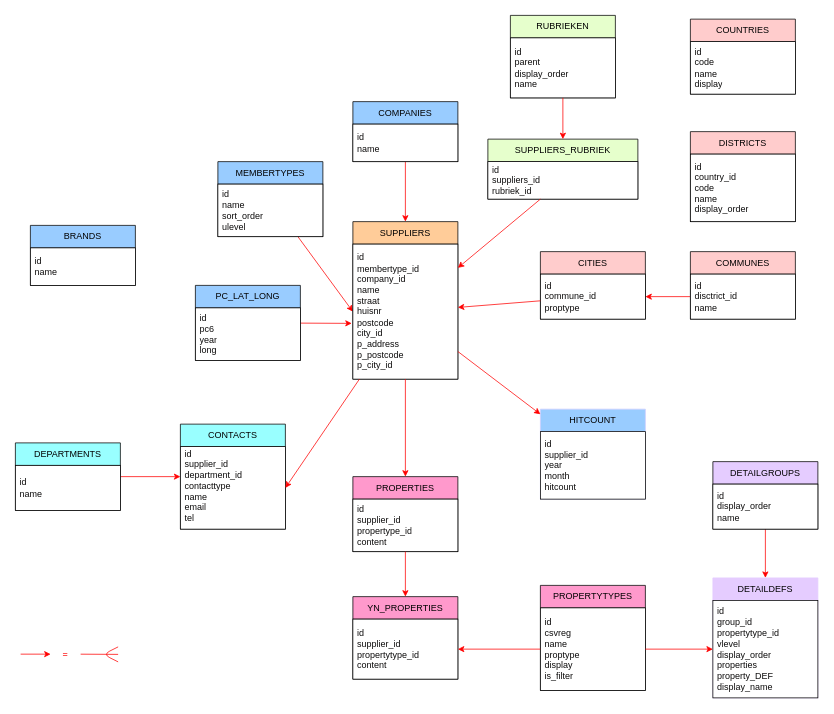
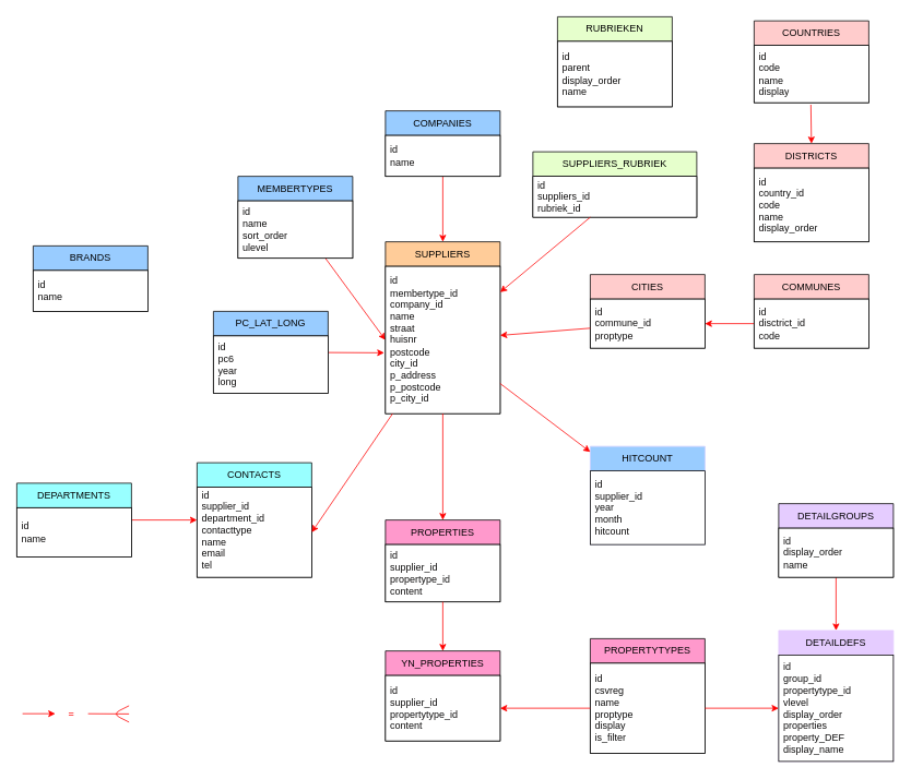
  <mxCell id="0" />
  <mxCell id="1" parent="0" />
  <mxCell id="2" value="" style="edgeStyle=none;html=1;strokeColor=#FF0000;fontColor=#030303;" edge="1" parent="1"><mxGeometry relative="1" as="geometry"><mxPoint x="27" y="871.7" as="sourcePoint" /><mxPoint x="67" y="871.7" as="targetPoint" /></mxGeometry></mxCell>
  <mxCell id="3" value="&lt;font color=&quot;#ff0000&quot;&gt;=&lt;/font&gt;" style="text;html=1;strokeColor=none;fillColor=none;align=center;verticalAlign=middle;whiteSpace=wrap;rounded=0;fontColor=#030303;" vertex="1" parent="1"><mxGeometry x="57" y="857" width="60" height="30" as="geometry" /></mxCell>
  <mxCell id="4" value="" style="endArrow=none;html=1;strokeColor=#FF0000;fontColor=#030303;" edge="1" parent="1"><mxGeometry width="50" height="50" relative="1" as="geometry"><mxPoint x="107" y="871.74" as="sourcePoint" /><mxPoint x="157" y="872" as="targetPoint" /></mxGeometry></mxCell>
  <mxCell id="5" value="" style="endArrow=none;html=1;strokeColor=#FF0000;fontColor=#030303;" edge="1" parent="1"><mxGeometry width="50" height="50" relative="1" as="geometry"><mxPoint x="157" y="882" as="sourcePoint" /><mxPoint x="157" y="862" as="targetPoint" /><Array as="points"><mxPoint x="137" y="872" /></Array></mxGeometry></mxCell>
  <mxCell id="6" value="&lt;font color=&quot;#030303&quot;&gt;BRANDS&lt;/font&gt;" style="swimlane;fontStyle=0;childLayout=stackLayout;horizontal=1;startSize=30;horizontalStack=0;resizeParent=1;resizeParentMax=0;resizeLast=0;collapsible=1;marginBottom=0;whiteSpace=wrap;html=1;fillColor=#99CCFF;strokeColor=#000000;" vertex="1" parent="1"><mxGeometry x="40" y="300" width="140" height="80" as="geometry" /></mxCell>
  <mxCell id="7" value="&lt;font color=&quot;#0d0c0c&quot;&gt;id&lt;br&gt;name&lt;br&gt;&lt;/font&gt;" style="text;strokeColor=#000000;fillColor=#FFFFFF;align=left;verticalAlign=middle;spacingLeft=4;spacingRight=4;overflow=hidden;points=[[0,0.5],[1,0.5]];portConstraint=eastwest;rotatable=0;whiteSpace=wrap;html=1;" vertex="1" parent="6"><mxGeometry y="30" width="140" height="50" as="geometry" /></mxCell>
  <mxCell id="8" value="&lt;font color=&quot;#030303&quot;&gt;CITIES&lt;/font&gt;" style="swimlane;fontStyle=0;childLayout=stackLayout;horizontal=1;startSize=30;horizontalStack=0;resizeParent=1;resizeParentMax=0;resizeLast=0;collapsible=1;marginBottom=0;whiteSpace=wrap;html=1;fillColor=#FFCCCC;strokeColor=#000000;" vertex="1" parent="1"><mxGeometry x="720" y="335" width="140" height="90" as="geometry" /></mxCell>
  <mxCell id="9" value="&lt;font color=&quot;#0d0c0c&quot;&gt;id&lt;br&gt;commune_id&lt;br&gt;proptype&lt;br&gt;&lt;/font&gt;" style="text;strokeColor=#000000;fillColor=#FFFFFF;align=left;verticalAlign=middle;spacingLeft=4;spacingRight=4;overflow=hidden;points=[[0,0.5],[1,0.5]];portConstraint=eastwest;rotatable=0;whiteSpace=wrap;html=1;" vertex="1" parent="8"><mxGeometry y="30" width="140" height="60" as="geometry" /></mxCell>
  <mxCell id="10" style="edgeStyle=none;html=1;entryX=1;entryY=0.5;entryDx=0;entryDy=0;strokeColor=#FF0000;exitX=0;exitY=0.5;exitDx=0;exitDy=0;" edge="1" parent="1" source="12" target="9"><mxGeometry relative="1" as="geometry"><mxPoint x="920" y="405" as="sourcePoint" /></mxGeometry></mxCell>
  <mxCell id="11" value="&lt;font color=&quot;#030303&quot;&gt;COMMUNES&lt;/font&gt;" style="swimlane;fontStyle=0;childLayout=stackLayout;horizontal=1;startSize=30;horizontalStack=0;resizeParent=1;resizeParentMax=0;resizeLast=0;collapsible=1;marginBottom=0;whiteSpace=wrap;html=1;fillColor=#FFCCCC;strokeColor=#000000;" vertex="1" parent="1"><mxGeometry x="920" y="335" width="140" height="90" as="geometry" /></mxCell>
- <mxCell id="12" value="&lt;font color=&quot;#0d0c0c&quot;&gt;id&lt;br&gt;disctrict_id&lt;br&gt;name&lt;br&gt;&lt;/font&gt;" style="text;strokeColor=#000000;fillColor=#FFFFFF;align=left;verticalAlign=middle;spacingLeft=4;spacingRight=4;overflow=hidden;points=[[0,0.5],[1,0.5]];portConstraint=eastwest;rotatable=0;whiteSpace=wrap;html=1;" vertex="1" parent="11"><mxGeometry y="30" width="140" height="60" as="geometry" /></mxCell>
+ <mxCell id="12" value="&lt;font color=&quot;#0d0c0c&quot;&gt;id&lt;br&gt;disctrict_id&lt;br&gt;code&lt;br&gt;&lt;/font&gt;" style="text;strokeColor=#000000;fillColor=#FFFFFF;align=left;verticalAlign=middle;spacingLeft=4;spacingRight=4;overflow=hidden;points=[[0,0.5],[1,0.5]];portConstraint=eastwest;rotatable=0;whiteSpace=wrap;html=1;" vertex="1" parent="11"><mxGeometry y="30" width="140" height="60" as="geometry" /></mxCell>
  <mxCell id="13" style="edgeStyle=none;html=1;strokeColor=#FF0000;entryX=0.5;entryY=0;entryDx=0;entryDy=0;entryPerimeter=0;" edge="1" parent="1" source="14" target="41"><mxGeometry relative="1" as="geometry"><mxPoint x="540" y="285" as="targetPoint" /></mxGeometry></mxCell>
  <mxCell id="14" value="&lt;font color=&quot;#030303&quot;&gt;COMPANIES&lt;/font&gt;" style="swimlane;fontStyle=0;childLayout=stackLayout;horizontal=1;startSize=30;horizontalStack=0;resizeParent=1;resizeParentMax=0;resizeLast=0;collapsible=1;marginBottom=0;whiteSpace=wrap;html=1;fillColor=#99CCFF;strokeColor=#000000;" vertex="1" parent="1"><mxGeometry x="470" y="135" width="140" height="80" as="geometry" /></mxCell>
  <mxCell id="15" value="&lt;font color=&quot;#0d0c0c&quot;&gt;id&lt;br&gt;name&lt;br&gt;&lt;/font&gt;" style="text;strokeColor=#000000;fillColor=#FFFFFF;align=left;verticalAlign=middle;spacingLeft=4;spacingRight=4;overflow=hidden;points=[[0,0.5],[1,0.5]];portConstraint=eastwest;rotatable=0;whiteSpace=wrap;html=1;" vertex="1" parent="14"><mxGeometry y="30" width="140" height="50" as="geometry" /></mxCell>
  <mxCell id="16" value="&lt;font color=&quot;#030303&quot;&gt;CONTACTS&lt;/font&gt;" style="swimlane;fontStyle=0;childLayout=stackLayout;horizontal=1;startSize=30;horizontalStack=0;resizeParent=1;resizeParentMax=0;resizeLast=0;collapsible=1;marginBottom=0;whiteSpace=wrap;html=1;fillColor=#99FFFF;strokeColor=#000000;" vertex="1" parent="1"><mxGeometry x="240" y="565" width="140" height="140" as="geometry" /></mxCell>
  <mxCell id="17" value="&lt;font color=&quot;#0d0c0c&quot;&gt;id&lt;br&gt;supplier_id&lt;br&gt;department_id&lt;br&gt;contacttype&lt;br&gt;name&lt;br&gt;email&lt;br&gt;tel&lt;br&gt;&lt;br&gt;&lt;/font&gt;" style="text;strokeColor=#000000;fillColor=#FFFFFF;align=left;verticalAlign=middle;spacingLeft=4;spacingRight=4;overflow=hidden;points=[[0,0.5],[1,0.5]];portConstraint=eastwest;rotatable=0;whiteSpace=wrap;html=1;" vertex="1" parent="16"><mxGeometry y="30" width="140" height="110" as="geometry" /></mxCell>
  <mxCell id="18" value="&lt;font color=&quot;#030303&quot;&gt;COUNTRIES&lt;/font&gt;" style="swimlane;fontStyle=0;childLayout=stackLayout;horizontal=1;startSize=30;horizontalStack=0;resizeParent=1;resizeParentMax=0;resizeLast=0;collapsible=1;marginBottom=0;whiteSpace=wrap;html=1;fillColor=#FFCCCC;strokeColor=#000000;" vertex="1" parent="1"><mxGeometry x="920" y="25" width="140" height="100" as="geometry" /></mxCell>
  <mxCell id="19" value="&lt;font color=&quot;#0d0c0c&quot;&gt;id&lt;br&gt;code&lt;br&gt;name&lt;br&gt;display&lt;br&gt;&lt;/font&gt;" style="text;strokeColor=#000000;fillColor=#FFFFFF;align=left;verticalAlign=middle;spacingLeft=4;spacingRight=4;overflow=hidden;points=[[0,0.5],[1,0.5]];portConstraint=eastwest;rotatable=0;whiteSpace=wrap;html=1;" vertex="1" parent="18"><mxGeometry y="30" width="140" height="70" as="geometry" /></mxCell>
  <mxCell id="20" style="edgeStyle=none;html=1;entryX=0;entryY=0.5;entryDx=0;entryDy=0;strokeColor=#FF0000;" edge="1" parent="1" source="21" target="16"><mxGeometry relative="1" as="geometry" /></mxCell>
  <mxCell id="21" value="&lt;font color=&quot;#030303&quot;&gt;DEPARTMENTS&lt;/font&gt;" style="swimlane;fontStyle=0;childLayout=stackLayout;horizontal=1;startSize=30;horizontalStack=0;resizeParent=1;resizeParentMax=0;resizeLast=0;collapsible=1;marginBottom=0;whiteSpace=wrap;html=1;fillColor=#99FFFF;strokeColor=#000000;" vertex="1" parent="1"><mxGeometry x="20" y="590" width="140" height="90" as="geometry" /></mxCell>
  <mxCell id="22" value="&lt;font color=&quot;#0d0c0c&quot;&gt;id&lt;br&gt;name&lt;br&gt;&lt;/font&gt;" style="text;strokeColor=#000000;fillColor=#FFFFFF;align=left;verticalAlign=middle;spacingLeft=4;spacingRight=4;overflow=hidden;points=[[0,0.5],[1,0.5]];portConstraint=eastwest;rotatable=0;whiteSpace=wrap;html=1;" vertex="1" parent="21"><mxGeometry y="30" width="140" height="60" as="geometry" /></mxCell>
  <mxCell id="23" value="&lt;font color=&quot;#030303&quot;&gt;DETAILDEFS&lt;/font&gt;" style="swimlane;fontStyle=0;childLayout=stackLayout;horizontal=1;startSize=30;horizontalStack=0;resizeParent=1;resizeParentMax=0;resizeLast=0;collapsible=1;marginBottom=0;whiteSpace=wrap;html=1;fillColor=#E5CCFF;strokeColor=#E5CCFF;" vertex="1" parent="1"><mxGeometry x="950" y="770" width="140" height="160" as="geometry" /></mxCell>
  <mxCell id="24" value="&lt;font color=&quot;#0d0c0c&quot;&gt;id&lt;br&gt;group_id&lt;br&gt;&lt;/font&gt;&lt;span style=&quot;color: rgb(13, 12, 12);&quot;&gt;propertytype_id&lt;/span&gt;&lt;font color=&quot;#0d0c0c&quot;&gt;&lt;br&gt;&lt;/font&gt;&lt;span style=&quot;color: rgb(13, 12, 12);&quot;&gt;vlevel&lt;br&gt;&lt;/span&gt;&lt;font color=&quot;#0d0c0c&quot;&gt;display_order&lt;br&gt;properties&lt;br&gt;property_DEF&lt;br&gt;display_name&lt;br&gt;&lt;/font&gt;" style="text;strokeColor=#000000;fillColor=#FFFFFF;align=left;verticalAlign=middle;spacingLeft=4;spacingRight=4;overflow=hidden;points=[[0,0.5],[1,0.5]];portConstraint=eastwest;rotatable=0;whiteSpace=wrap;html=1;" vertex="1" parent="23"><mxGeometry y="30" width="140" height="130" as="geometry" /></mxCell>
  <mxCell id="25" style="edgeStyle=none;html=1;strokeColor=#FF0000;" edge="1" parent="1" source="26" target="23"><mxGeometry relative="1" as="geometry" /></mxCell>
  <mxCell id="26" value="&lt;font color=&quot;#030303&quot;&gt;DETAILGROUPS&lt;/font&gt;" style="swimlane;fontStyle=0;childLayout=stackLayout;horizontal=1;startSize=30;horizontalStack=0;resizeParent=1;resizeParentMax=0;resizeLast=0;collapsible=1;marginBottom=0;whiteSpace=wrap;html=1;fillColor=#E5CCFF;strokeColor=#000000;" vertex="1" parent="1"><mxGeometry x="950" y="615" width="140" height="90" as="geometry" /></mxCell>
  <mxCell id="27" value="&lt;font color=&quot;#0d0c0c&quot;&gt;id&lt;br&gt;display_order&lt;br&gt;name&lt;br&gt;&lt;/font&gt;" style="text;strokeColor=#000000;fillColor=#FFFFFF;align=left;verticalAlign=middle;spacingLeft=4;spacingRight=4;overflow=hidden;points=[[0,0.5],[1,0.5]];portConstraint=eastwest;rotatable=0;whiteSpace=wrap;html=1;" vertex="1" parent="26"><mxGeometry y="30" width="140" height="60" as="geometry" /></mxCell>
  <mxCell id="28" value="&lt;font color=&quot;#030303&quot;&gt;DISTRICTS&lt;/font&gt;" style="swimlane;fontStyle=0;childLayout=stackLayout;horizontal=1;startSize=30;horizontalStack=0;resizeParent=1;resizeParentMax=0;resizeLast=0;collapsible=1;marginBottom=0;whiteSpace=wrap;html=1;fillColor=#FFCCCC;strokeColor=#000000;" vertex="1" parent="1"><mxGeometry x="920" y="175" width="140" height="120" as="geometry" /></mxCell>
  <mxCell id="29" value="&lt;font color=&quot;#0d0c0c&quot;&gt;id&lt;br&gt;country_id&lt;br&gt;code&lt;br&gt;name&lt;br&gt;display_order&lt;br&gt;&lt;/font&gt;" style="text;strokeColor=#000000;fillColor=#FFFFFF;align=left;verticalAlign=middle;spacingLeft=4;spacingRight=4;overflow=hidden;points=[[0,0.5],[1,0.5]];portConstraint=eastwest;rotatable=0;whiteSpace=wrap;html=1;" vertex="1" parent="28"><mxGeometry y="30" width="140" height="90" as="geometry" /></mxCell>
  <mxCell id="30" value="&lt;font color=&quot;#030303&quot;&gt;HITCOUNT&lt;/font&gt;" style="swimlane;fontStyle=0;childLayout=stackLayout;horizontal=1;startSize=30;horizontalStack=0;resizeParent=1;resizeParentMax=0;resizeLast=0;collapsible=1;marginBottom=0;whiteSpace=wrap;html=1;fillColor=#99CCFF;strokeColor=#CCCCFF;" vertex="1" parent="1"><mxGeometry x="720" y="545" width="140" height="120" as="geometry" /></mxCell>
  <mxCell id="31" value="&lt;font color=&quot;#0d0c0c&quot;&gt;id&lt;br&gt;supplier_id&lt;br&gt;year&lt;br&gt;month&lt;br&gt;hitcount&lt;br&gt;&lt;/font&gt;" style="text;strokeColor=#000000;fillColor=#FFFFFF;align=left;verticalAlign=middle;spacingLeft=4;spacingRight=4;overflow=hidden;points=[[0,0.5],[1,0.5]];portConstraint=eastwest;rotatable=0;whiteSpace=wrap;html=1;" vertex="1" parent="30"><mxGeometry y="30" width="140" height="90" as="geometry" /></mxCell>
  <mxCell id="32" style="edgeStyle=none;html=1;entryX=0;entryY=0.5;entryDx=0;entryDy=0;strokeColor=#FF0000;" edge="1" parent="1" source="33" target="42"><mxGeometry relative="1" as="geometry" /></mxCell>
  <mxCell id="33" value="&lt;font color=&quot;#030303&quot;&gt;MEMBERTYPES&lt;/font&gt;" style="swimlane;fontStyle=0;childLayout=stackLayout;horizontal=1;startSize=30;horizontalStack=0;resizeParent=1;resizeParentMax=0;resizeLast=0;collapsible=1;marginBottom=0;whiteSpace=wrap;html=1;fillColor=#99CCFF;strokeColor=#000000;" vertex="1" parent="1"><mxGeometry x="290" y="215" width="140" height="100" as="geometry" /></mxCell>
  <mxCell id="34" value="&lt;font color=&quot;#0d0c0c&quot;&gt;id&lt;br&gt;name&lt;br&gt;sort_order&lt;br&gt;ulevel&lt;br&gt;&lt;/font&gt;" style="text;strokeColor=#000000;fillColor=#FFFFFF;align=left;verticalAlign=middle;spacingLeft=4;spacingRight=4;overflow=hidden;points=[[0,0.5],[1,0.5]];portConstraint=eastwest;rotatable=0;whiteSpace=wrap;html=1;" vertex="1" parent="33"><mxGeometry y="30" width="140" height="70" as="geometry" /></mxCell>
  <mxCell id="35" value="&lt;font color=&quot;#030303&quot;&gt;PROPERTIES&lt;/font&gt;" style="swimlane;fontStyle=0;childLayout=stackLayout;horizontal=1;startSize=30;horizontalStack=0;resizeParent=1;resizeParentMax=0;resizeLast=0;collapsible=1;marginBottom=0;whiteSpace=wrap;html=1;fillColor=#FF99CC;strokeColor=#000000;" vertex="1" parent="1"><mxGeometry x="470" y="635" width="140" height="100" as="geometry" /></mxCell>
  <mxCell id="36" value="&lt;font color=&quot;#0d0c0c&quot;&gt;id&lt;br&gt;supplier_id&lt;br&gt;propertype_id&lt;br&gt;content&lt;br&gt;&lt;/font&gt;" style="text;strokeColor=#000000;fillColor=#FFFFFF;align=left;verticalAlign=middle;spacingLeft=4;spacingRight=4;overflow=hidden;points=[[0,0.5],[1,0.5]];portConstraint=eastwest;rotatable=0;whiteSpace=wrap;html=1;" vertex="1" parent="35"><mxGeometry y="30" width="140" height="70" as="geometry" /></mxCell>
  <mxCell id="37" value="&lt;font color=&quot;#030303&quot;&gt;PROPERTYTYPES&lt;/font&gt;" style="swimlane;fontStyle=0;childLayout=stackLayout;horizontal=1;startSize=30;horizontalStack=0;resizeParent=1;resizeParentMax=0;resizeLast=0;collapsible=1;marginBottom=0;whiteSpace=wrap;html=1;fillColor=#FF99CC;strokeColor=#000000;" vertex="1" parent="1"><mxGeometry x="720" y="780" width="140" height="140" as="geometry" /></mxCell>
  <mxCell id="38" value="&lt;font color=&quot;#0d0c0c&quot;&gt;id&lt;br&gt;csvreg&lt;br&gt;name&lt;br&gt;proptype&lt;br&gt;display&lt;br&gt;is_filter&lt;br&gt;&lt;/font&gt;" style="text;strokeColor=#000000;fillColor=#FFFFFF;align=left;verticalAlign=middle;spacingLeft=4;spacingRight=4;overflow=hidden;points=[[0,0.5],[1,0.5]];portConstraint=eastwest;rotatable=0;whiteSpace=wrap;html=1;" vertex="1" parent="37"><mxGeometry y="30" width="140" height="110" as="geometry" /></mxCell>
  <mxCell id="39" value="&lt;font color=&quot;#030303&quot;&gt;RUBRIEKEN&lt;/font&gt;" style="swimlane;fontStyle=0;childLayout=stackLayout;horizontal=1;startSize=30;horizontalStack=0;resizeParent=1;resizeParentMax=0;resizeLast=0;collapsible=1;marginBottom=0;whiteSpace=wrap;html=1;fillColor=#E6FFCC;strokeColor=#000000;" vertex="1" parent="1"><mxGeometry x="680" y="20" width="140" height="110" as="geometry" /></mxCell>
  <mxCell id="40" value="&lt;font color=&quot;#0d0c0c&quot;&gt;id&lt;br&gt;parent&lt;br&gt;display_order&lt;br&gt;name&lt;br&gt;&lt;/font&gt;" style="text;strokeColor=#000000;fillColor=#FFFFFF;align=left;verticalAlign=middle;spacingLeft=4;spacingRight=4;overflow=hidden;points=[[0,0.5],[1,0.5]];portConstraint=eastwest;rotatable=0;whiteSpace=wrap;html=1;" vertex="1" parent="39"><mxGeometry y="30" width="140" height="80" as="geometry" /></mxCell>
  <mxCell id="41" value="&lt;font color=&quot;#030303&quot;&gt;SUPPLIERS&lt;/font&gt;" style="swimlane;fontStyle=0;childLayout=stackLayout;horizontal=1;startSize=30;horizontalStack=0;resizeParent=1;resizeParentMax=0;resizeLast=0;collapsible=1;marginBottom=0;whiteSpace=wrap;html=1;fillColor=#FFCC99;strokeColor=#000000;" vertex="1" parent="1"><mxGeometry x="470" y="295" width="140" height="210" as="geometry" /></mxCell>
  <mxCell id="42" value="&lt;font color=&quot;#0d0c0c&quot;&gt;id&lt;br&gt;membertype_id&lt;br&gt;company_id&lt;br&gt;name&lt;br&gt;straat&lt;br&gt;huisnr&lt;br&gt;postcode&lt;br&gt;city_id&lt;br&gt;p_address&lt;br&gt;p_postcode&lt;br&gt;p_city_id&lt;br&gt;&lt;/font&gt;" style="text;strokeColor=#000000;fillColor=#FFFFFF;align=left;verticalAlign=middle;spacingLeft=4;spacingRight=4;overflow=hidden;points=[[0,0.5],[1,0.5]];portConstraint=eastwest;rotatable=0;whiteSpace=wrap;html=1;" vertex="1" parent="41"><mxGeometry y="30" width="140" height="180" as="geometry" /></mxCell>
  <mxCell id="43" value="&lt;font color=&quot;#030303&quot;&gt;SUPPLIERS_RUBRIEK&lt;/font&gt;" style="swimlane;fontStyle=0;childLayout=stackLayout;horizontal=1;startSize=30;horizontalStack=0;resizeParent=1;resizeParentMax=0;resizeLast=0;collapsible=1;marginBottom=0;whiteSpace=wrap;html=1;fillColor=#E6FFCC;strokeColor=#000000;" vertex="1" parent="1"><mxGeometry x="650" y="185" width="200" height="80" as="geometry" /></mxCell>
  <mxCell id="44" value="&lt;font color=&quot;#0d0c0c&quot;&gt;id&lt;br&gt;suppliers_id&lt;br&gt;rubriek_id&lt;br&gt;&lt;/font&gt;" style="text;strokeColor=#000000;fillColor=#FFFFFF;align=left;verticalAlign=middle;spacingLeft=4;spacingRight=4;overflow=hidden;points=[[0,0.5],[1,0.5]];portConstraint=eastwest;rotatable=0;whiteSpace=wrap;html=1;" vertex="1" parent="43"><mxGeometry y="30" width="200" height="50" as="geometry" /></mxCell>
  <mxCell id="45" value="&lt;font color=&quot;#030303&quot;&gt;YN_PROPERTIES&lt;/font&gt;" style="swimlane;fontStyle=0;childLayout=stackLayout;horizontal=1;startSize=30;horizontalStack=0;resizeParent=1;resizeParentMax=0;resizeLast=0;collapsible=1;marginBottom=0;whiteSpace=wrap;html=1;fillColor=#FF99CC;strokeColor=#000000;" vertex="1" parent="1"><mxGeometry x="470" y="795" width="140" height="110" as="geometry" /></mxCell>
  <mxCell id="46" value="&lt;font color=&quot;#0d0c0c&quot;&gt;id&lt;br&gt;supplier_id&lt;br&gt;propertytype_id&lt;br&gt;content&lt;br&gt;&lt;/font&gt;" style="text;strokeColor=#000000;fillColor=#FFFFFF;align=left;verticalAlign=middle;spacingLeft=4;spacingRight=4;overflow=hidden;points=[[0,0.5],[1,0.5]];portConstraint=eastwest;rotatable=0;whiteSpace=wrap;html=1;" vertex="1" parent="45"><mxGeometry y="30" width="140" height="80" as="geometry" /></mxCell>
  <mxCell id="47" style="edgeStyle=none;html=1;entryX=-0.011;entryY=0.587;entryDx=0;entryDy=0;strokeColor=#FF0000;entryPerimeter=0;" edge="1" parent="1" source="48" target="42"><mxGeometry relative="1" as="geometry" /></mxCell>
  <mxCell id="48" value="&lt;font color=&quot;#030303&quot;&gt;PC_LAT_LONG&lt;/font&gt;" style="swimlane;fontStyle=0;childLayout=stackLayout;horizontal=1;startSize=30;horizontalStack=0;resizeParent=1;resizeParentMax=0;resizeLast=0;collapsible=1;marginBottom=0;whiteSpace=wrap;html=1;fillColor=#99CCFF;strokeColor=#000000;" vertex="1" parent="1"><mxGeometry x="260" y="380" width="140" height="100" as="geometry" /></mxCell>
  <mxCell id="49" value="&lt;font color=&quot;#0d0c0c&quot;&gt;id&lt;br&gt;pc6&lt;br&gt;year&lt;br&gt;long&lt;br&gt;&lt;/font&gt;" style="text;strokeColor=#000000;fillColor=#FFFFFF;align=left;verticalAlign=middle;spacingLeft=4;spacingRight=4;overflow=hidden;points=[[0,0.5],[1,0.5]];portConstraint=eastwest;rotatable=0;whiteSpace=wrap;html=1;" vertex="1" parent="48"><mxGeometry y="30" width="140" height="70" as="geometry" /></mxCell>
+ <mxCell id="50" value="" style="endArrow=classic;html=1;strokeColor=#FF0000;exitX=0.495;exitY=1.036;exitDx=0;exitDy=0;exitPerimeter=0;entryX=0.5;entryY=0;entryDx=0;entryDy=0;" edge="1" parent="1" source="19" target="28"><mxGeometry width="50" height="50" relative="1" as="geometry"><mxPoint x="850" y="185" as="sourcePoint" /><mxPoint x="900" y="135" as="targetPoint" /></mxGeometry></mxCell>
  <mxCell id="51" value="" style="edgeStyle=none;html=1;strokeColor=#FF0000;" edge="1" parent="1" source="9" target="42"><mxGeometry relative="1" as="geometry" /></mxCell>
  <mxCell id="52" style="edgeStyle=none;html=1;strokeColor=#FF0000;" edge="1" parent="1" source="44" target="42"><mxGeometry relative="1" as="geometry" /></mxCell>
- <mxCell id="53" style="edgeStyle=none;html=1;entryX=0.5;entryY=0;entryDx=0;entryDy=0;strokeColor=#FF0000;" edge="1" parent="1" source="40" target="43"><mxGeometry relative="1" as="geometry" /></mxCell>
  <mxCell id="54" style="edgeStyle=none;html=1;strokeColor=#FF0000;entryX=1;entryY=0.5;entryDx=0;entryDy=0;" edge="1" parent="1" source="42" target="17"><mxGeometry relative="1" as="geometry" /></mxCell>
  <mxCell id="55" style="edgeStyle=none;html=1;strokeColor=#FF0000;" edge="1" parent="1" source="42" target="30"><mxGeometry relative="1" as="geometry" /></mxCell>
  <mxCell id="56" style="edgeStyle=none;html=1;strokeColor=#FF0000;" edge="1" parent="1" source="42" target="35"><mxGeometry relative="1" as="geometry" /></mxCell>
  <mxCell id="57" style="edgeStyle=none;html=1;strokeColor=#FF0000;" edge="1" parent="1" source="36" target="45"><mxGeometry relative="1" as="geometry" /></mxCell>
  <mxCell id="58" style="edgeStyle=none;html=1;strokeColor=#FF0000;" edge="1" parent="1" source="38"><mxGeometry relative="1" as="geometry"><mxPoint x="610" y="865" as="targetPoint" /></mxGeometry></mxCell>
  <mxCell id="59" style="edgeStyle=none;html=1;entryX=0;entryY=0.5;entryDx=0;entryDy=0;strokeColor=#FF0000;" edge="1" parent="1" source="38" target="24"><mxGeometry relative="1" as="geometry" /></mxCell>
